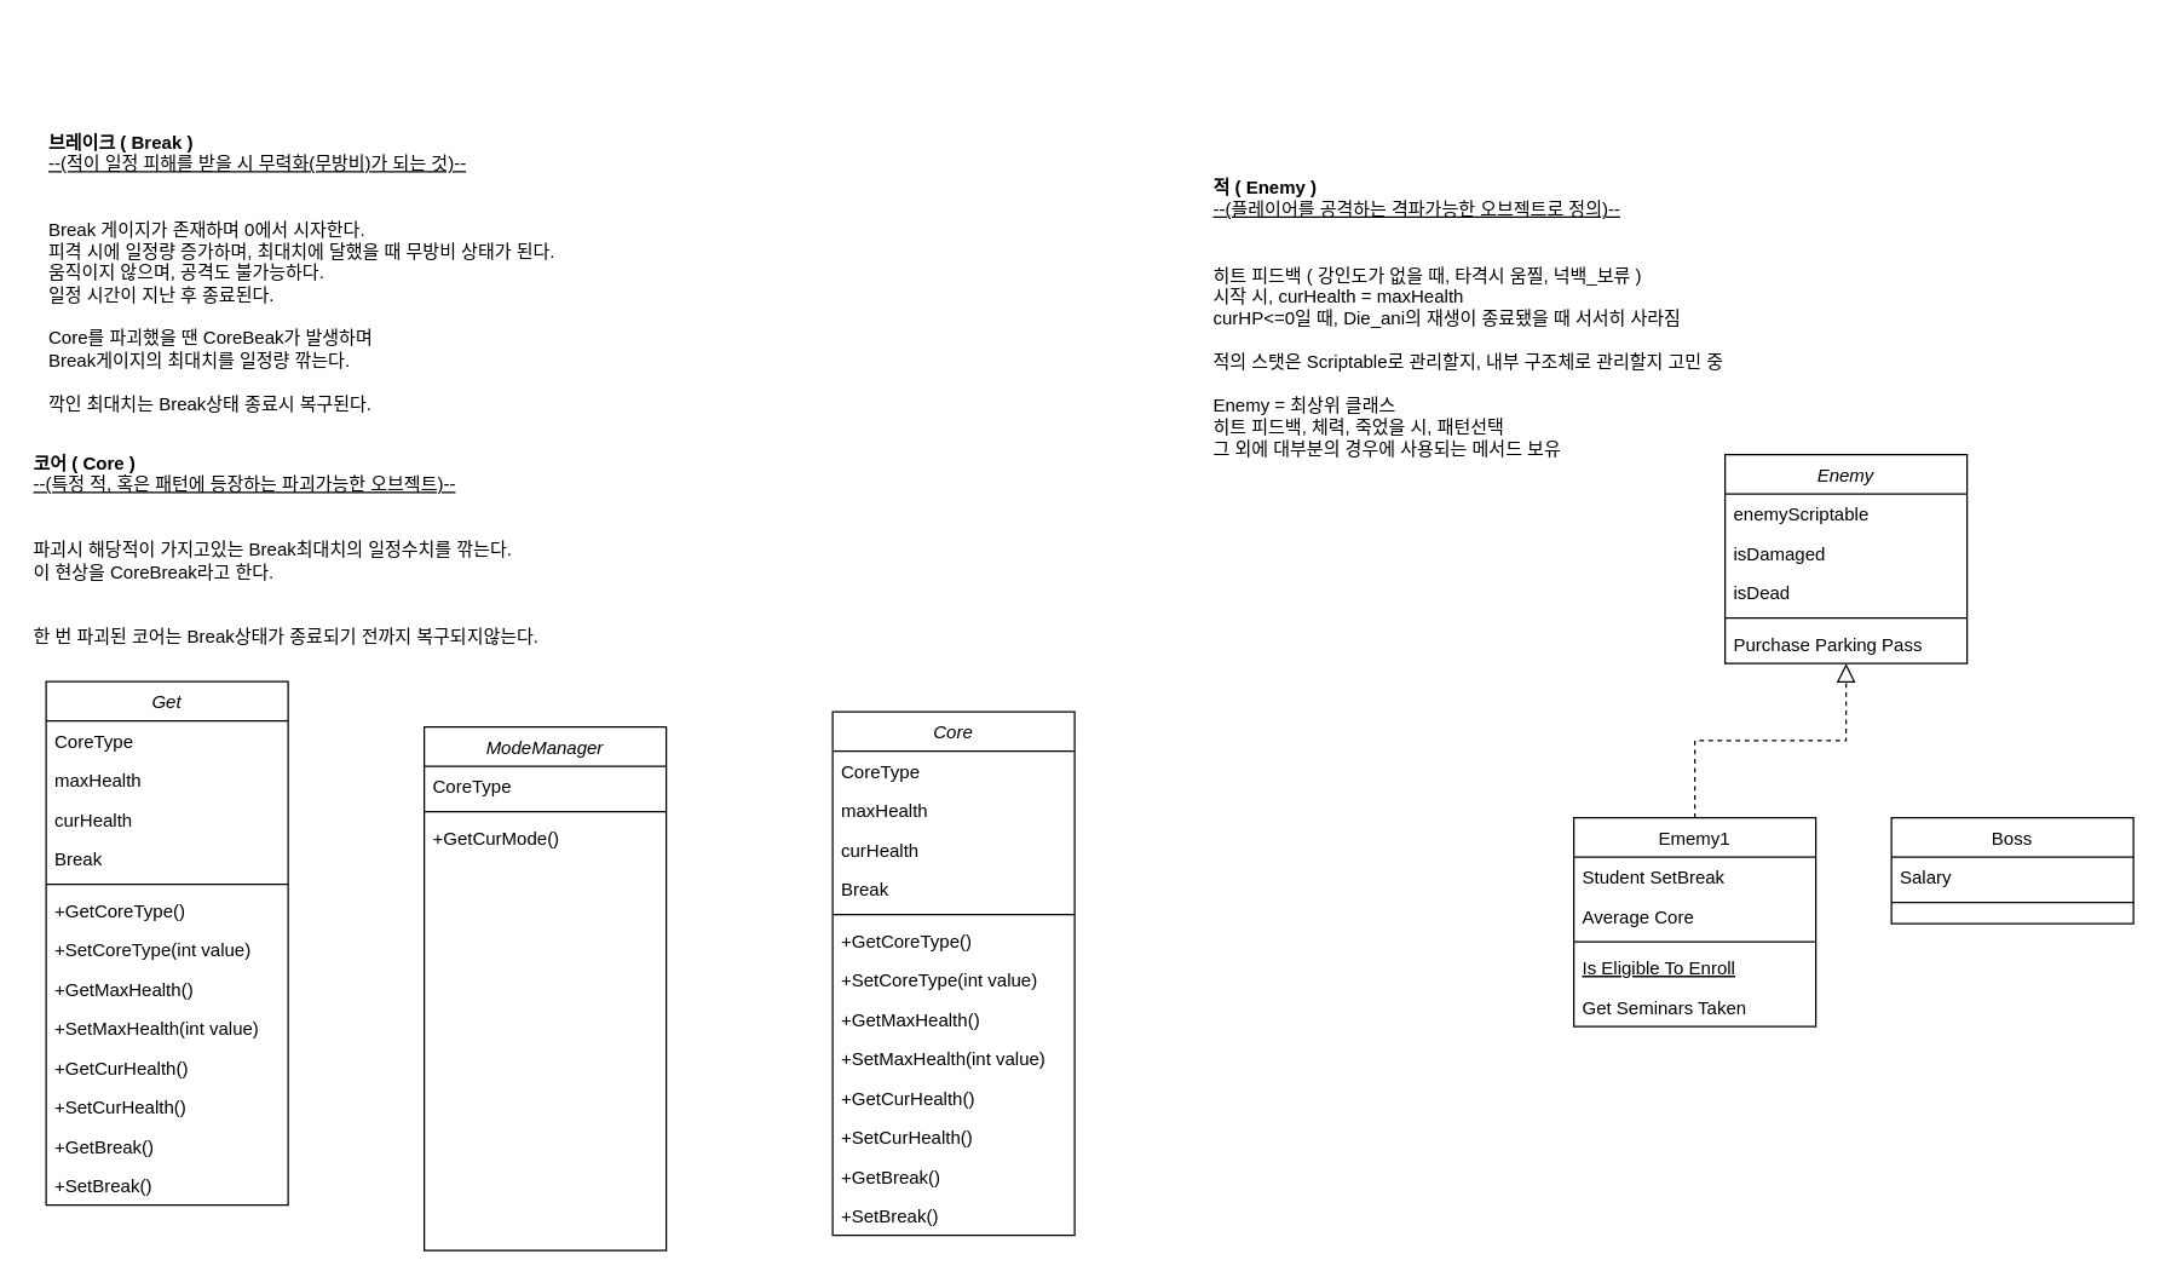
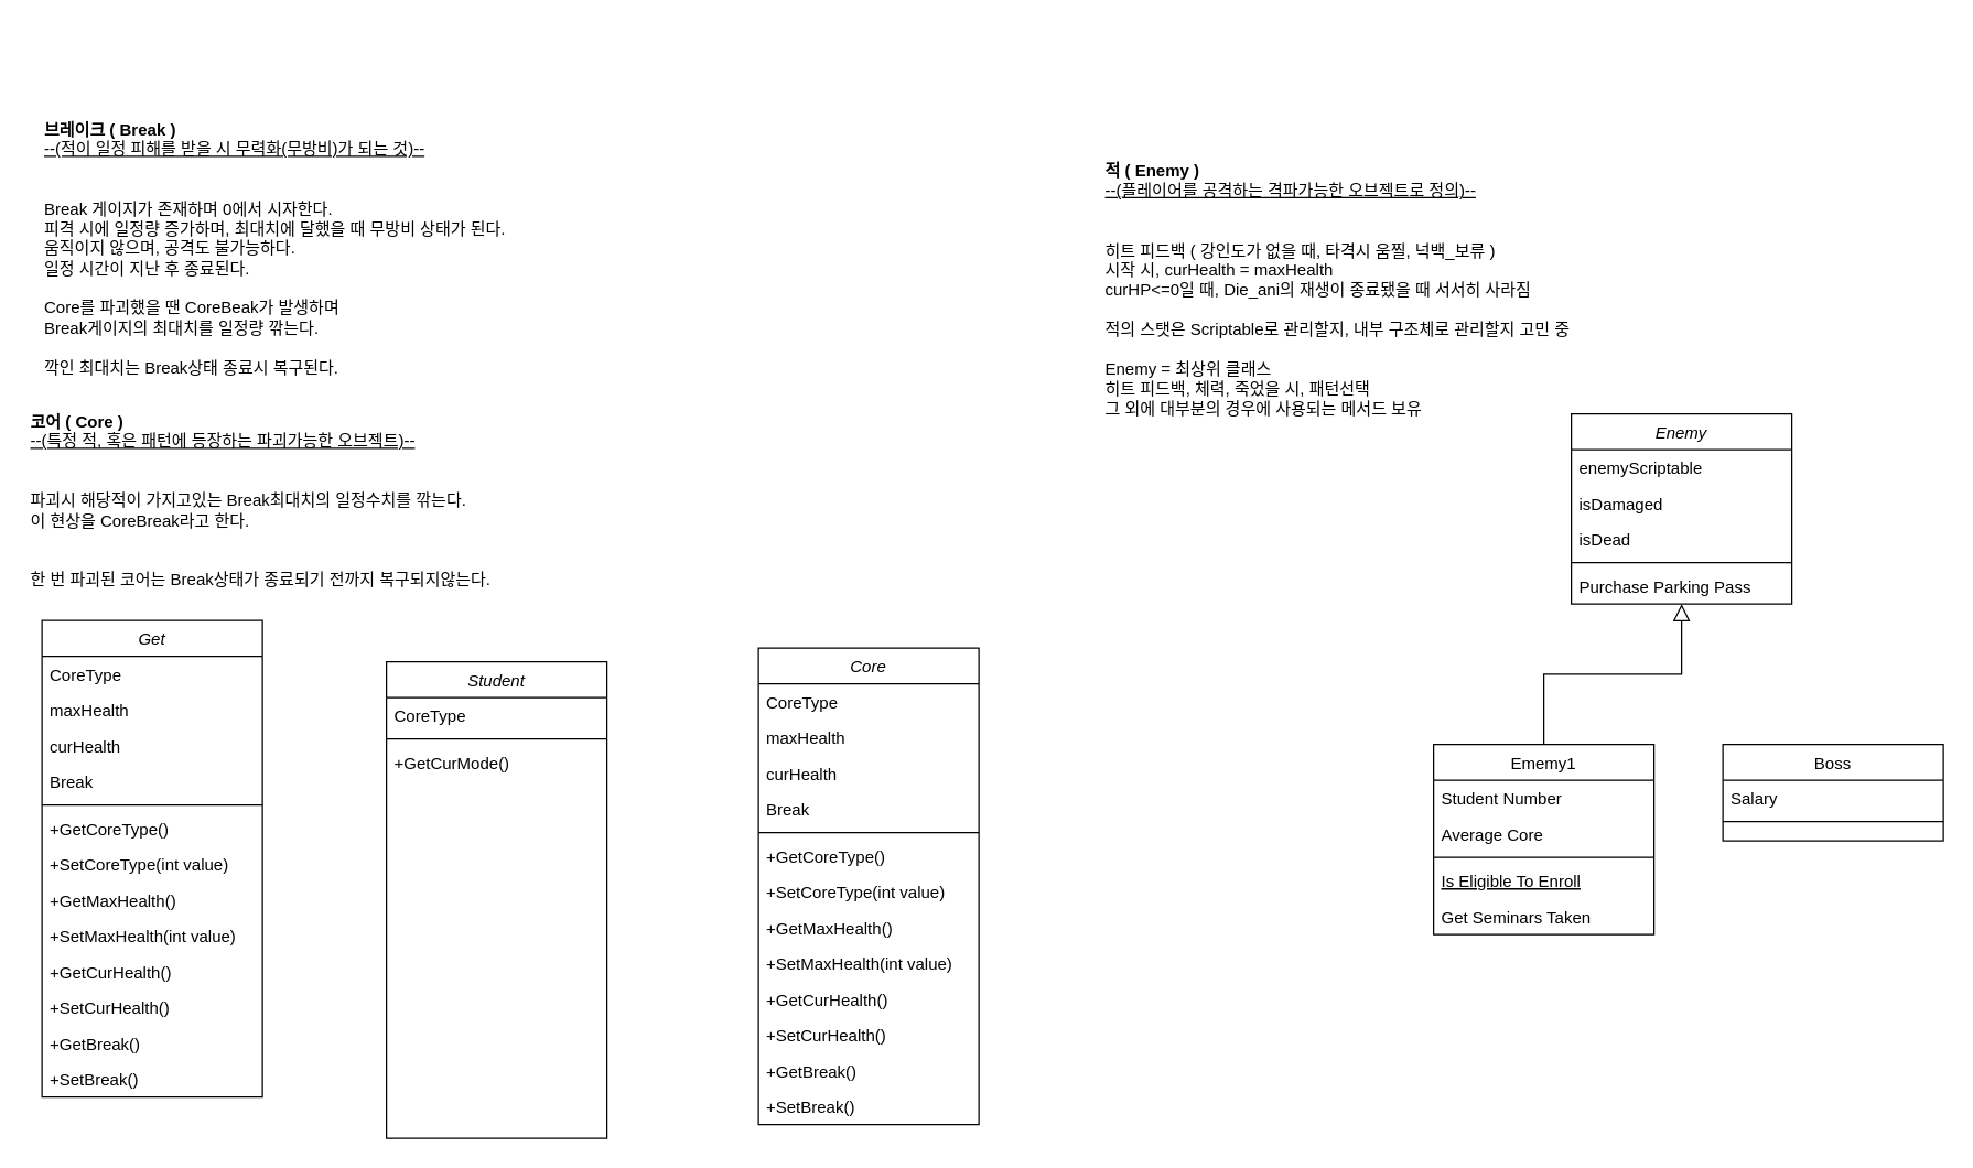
  <mxCell id="0" />
  <mxCell id="1" parent="0" />
  <mxCell id="2" value="Enemy" style="swimlane;fontStyle=2;align=center;verticalAlign=top;childLayout=stackLayout;horizontal=1;startSize=26;horizontalStack=0;resizeParent=1;resizeLast=0;collapsible=1;marginBottom=0;rounded=0;shadow=0;strokeWidth=1;" parent="1" vertex="1"><mxGeometry x="1140" y="300" width="160" height="138" as="geometry"><mxRectangle x="230" y="140" width="160" height="26" as="alternateBounds" /></mxGeometry></mxCell>
  <mxCell id="3" value="enemyScriptable" style="text;align=left;verticalAlign=top;spacingLeft=4;spacingRight=4;overflow=hidden;rotatable=0;points=[[0,0.5],[1,0.5]];portConstraint=eastwest;" parent="2" vertex="1"><mxGeometry y="26" width="160" height="26" as="geometry" /></mxCell>
  <mxCell id="4" value="isDamaged" style="text;align=left;verticalAlign=top;spacingLeft=4;spacingRight=4;overflow=hidden;rotatable=0;points=[[0,0.5],[1,0.5]];portConstraint=eastwest;rounded=0;shadow=0;html=0;" parent="2" vertex="1"><mxGeometry y="52" width="160" height="26" as="geometry" /></mxCell>
  <mxCell id="5" value="isDead" style="text;align=left;verticalAlign=top;spacingLeft=4;spacingRight=4;overflow=hidden;rotatable=0;points=[[0,0.5],[1,0.5]];portConstraint=eastwest;rounded=0;shadow=0;html=0;" parent="2" vertex="1"><mxGeometry y="78" width="160" height="26" as="geometry" /></mxCell>
  <mxCell id="6" value="" style="line;html=1;strokeWidth=1;align=left;verticalAlign=middle;spacingTop=-1;spacingLeft=3;spacingRight=3;rotatable=0;labelPosition=right;points=[];portConstraint=eastwest;" parent="2" vertex="1"><mxGeometry y="104" width="160" height="8" as="geometry" /></mxCell>
  <mxCell id="7" value="Purchase Parking Pass" style="text;align=left;verticalAlign=top;spacingLeft=4;spacingRight=4;overflow=hidden;rotatable=0;points=[[0,0.5],[1,0.5]];portConstraint=eastwest;" parent="2" vertex="1"><mxGeometry y="112" width="160" height="26" as="geometry" /></mxCell>
  <mxCell id="8" value="Ememy1" style="swimlane;fontStyle=0;align=center;verticalAlign=top;childLayout=stackLayout;horizontal=1;startSize=26;horizontalStack=0;resizeParent=1;resizeLast=0;collapsible=1;marginBottom=0;rounded=0;shadow=0;strokeWidth=1;" parent="1" vertex="1"><mxGeometry x="1040" y="540" width="160" height="138" as="geometry"><mxRectangle x="130" y="380" width="160" height="26" as="alternateBounds" /></mxGeometry></mxCell>
- <mxCell id="9" value="Student SetBreak" style="text;align=left;verticalAlign=top;spacingLeft=4;spacingRight=4;overflow=hidden;rotatable=0;points=[[0,0.5],[1,0.5]];portConstraint=eastwest;" parent="8" vertex="1"><mxGeometry y="26" width="160" height="26" as="geometry" /></mxCell>
+ <mxCell id="9" value="Student Number" style="text;align=left;verticalAlign=top;spacingLeft=4;spacingRight=4;overflow=hidden;rotatable=0;points=[[0,0.5],[1,0.5]];portConstraint=eastwest;" parent="8" vertex="1"><mxGeometry y="26" width="160" height="26" as="geometry" /></mxCell>
  <mxCell id="10" value="Average Core" style="text;align=left;verticalAlign=top;spacingLeft=4;spacingRight=4;overflow=hidden;rotatable=0;points=[[0,0.5],[1,0.5]];portConstraint=eastwest;rounded=0;shadow=0;html=0;" parent="8" vertex="1"><mxGeometry y="52" width="160" height="26" as="geometry" /></mxCell>
  <mxCell id="11" value="" style="line;html=1;strokeWidth=1;align=left;verticalAlign=middle;spacingTop=-1;spacingLeft=3;spacingRight=3;rotatable=0;labelPosition=right;points=[];portConstraint=eastwest;" parent="8" vertex="1"><mxGeometry y="78" width="160" height="8" as="geometry" /></mxCell>
  <mxCell id="12" value="Is Eligible To Enroll" style="text;align=left;verticalAlign=top;spacingLeft=4;spacingRight=4;overflow=hidden;rotatable=0;points=[[0,0.5],[1,0.5]];portConstraint=eastwest;fontStyle=4" parent="8" vertex="1"><mxGeometry y="86" width="160" height="26" as="geometry" /></mxCell>
  <mxCell id="13" value="Get Seminars Taken" style="text;align=left;verticalAlign=top;spacingLeft=4;spacingRight=4;overflow=hidden;rotatable=0;points=[[0,0.5],[1,0.5]];portConstraint=eastwest;" parent="8" vertex="1"><mxGeometry y="112" width="160" height="26" as="geometry" /></mxCell>
- <mxCell id="14" value="" style="endArrow=block;endSize=10;endFill=0;shadow=0;strokeWidth=1;rounded=0;edgeStyle=elbowEdgeStyle;elbow=vertical;dashed=1;" parent="1" source="8" target="2" edge="1"><mxGeometry width="160" relative="1" as="geometry"><mxPoint x="1120" y="383" as="sourcePoint" /><mxPoint x="1120" y="383" as="targetPoint" /></mxGeometry></mxCell>
+ <mxCell id="14" value="" style="endArrow=block;endSize=10;endFill=0;shadow=0;strokeWidth=1;rounded=0;edgeStyle=elbowEdgeStyle;elbow=vertical;" parent="1" source="8" target="2" edge="1"><mxGeometry width="160" relative="1" as="geometry"><mxPoint x="1120" y="383" as="sourcePoint" /><mxPoint x="1120" y="383" as="targetPoint" /></mxGeometry></mxCell>
  <mxCell id="15" value="Boss" style="swimlane;fontStyle=0;align=center;verticalAlign=top;childLayout=stackLayout;horizontal=1;startSize=26;horizontalStack=0;resizeParent=1;resizeLast=0;collapsible=1;marginBottom=0;rounded=0;shadow=0;strokeWidth=1;" parent="1" vertex="1"><mxGeometry x="1250" y="540" width="160" height="70" as="geometry"><mxRectangle x="340" y="380" width="170" height="26" as="alternateBounds" /></mxGeometry></mxCell>
  <mxCell id="16" value="Salary" style="text;align=left;verticalAlign=top;spacingLeft=4;spacingRight=4;overflow=hidden;rotatable=0;points=[[0,0.5],[1,0.5]];portConstraint=eastwest;" parent="15" vertex="1"><mxGeometry y="26" width="160" height="26" as="geometry" /></mxCell>
  <mxCell id="17" value="" style="line;html=1;strokeWidth=1;align=left;verticalAlign=middle;spacingTop=-1;spacingLeft=3;spacingRight=3;rotatable=0;labelPosition=right;points=[];portConstraint=eastwest;" parent="15" vertex="1"><mxGeometry y="52" width="160" height="8" as="geometry" /></mxCell>
  <mxCell id="18" value="&lt;b&gt;적 ( Enemy )&lt;/b&gt;&lt;br&gt;&lt;u style=&quot;&quot;&gt;--(플레이어를 공격하는 격파가능한 오브젝트로 정의)--&lt;/u&gt;&lt;br&gt;&lt;br&gt;&lt;br&gt;히트 피드백 ( 강인도가 없을 때, 타격시 움찔, 넉백_보류 )&lt;br&gt;시작 시, curHealth = maxHealth&lt;br&gt;curHP&amp;lt;=0일 때, Die_ani의 재생이 종료됐을 때 서서히 사라짐&lt;br&gt;&lt;br&gt;적의 스탯은 Scriptable로 관리할지, 내부 구조체로 관리할지 고민 중&lt;br&gt;&lt;br&gt;Enemy = 최상위 클래스&lt;br&gt;히트 피드백, 체력, 죽었을 시, 패턴선택&amp;nbsp;&lt;br&gt;그 외에 대부분의 경우에 사용되는 메서드 보유" style="text;html=1;strokeColor=none;fillColor=none;align=left;verticalAlign=middle;whiteSpace=wrap;rounded=0;" parent="1" vertex="1"><mxGeometry x="800" y="20" width="390" height="380" as="geometry" /></mxCell>
  <mxCell id="19" value="Core" style="swimlane;fontStyle=2;align=center;verticalAlign=top;childLayout=stackLayout;horizontal=1;startSize=26;horizontalStack=0;resizeParent=1;resizeLast=0;collapsible=1;marginBottom=0;rounded=0;shadow=0;strokeWidth=1;" parent="1" vertex="1"><mxGeometry x="550" y="470" width="160" height="346" as="geometry"><mxRectangle x="230" y="140" width="160" height="26" as="alternateBounds" /></mxGeometry></mxCell>
  <mxCell id="20" value="CoreType" style="text;align=left;verticalAlign=top;spacingLeft=4;spacingRight=4;overflow=hidden;rotatable=0;points=[[0,0.5],[1,0.5]];portConstraint=eastwest;" parent="19" vertex="1"><mxGeometry y="26" width="160" height="26" as="geometry" /></mxCell>
  <mxCell id="21" value="maxHealth" style="text;align=left;verticalAlign=top;spacingLeft=4;spacingRight=4;overflow=hidden;rotatable=0;points=[[0,0.5],[1,0.5]];portConstraint=eastwest;rounded=0;shadow=0;html=0;" parent="19" vertex="1"><mxGeometry y="52" width="160" height="26" as="geometry" /></mxCell>
  <mxCell id="22" value="curHealth" style="text;align=left;verticalAlign=top;spacingLeft=4;spacingRight=4;overflow=hidden;rotatable=0;points=[[0,0.5],[1,0.5]];portConstraint=eastwest;rounded=0;shadow=0;html=0;" parent="19" vertex="1"><mxGeometry y="78" width="160" height="26" as="geometry" /></mxCell>
  <mxCell id="23" value="Break" style="text;align=left;verticalAlign=top;spacingLeft=4;spacingRight=4;overflow=hidden;rotatable=0;points=[[0,0.5],[1,0.5]];portConstraint=eastwest;rounded=0;shadow=0;html=0;" parent="19" vertex="1"><mxGeometry y="104" width="160" height="26" as="geometry" /></mxCell>
  <mxCell id="24" value="" style="line;html=1;strokeWidth=1;align=left;verticalAlign=middle;spacingTop=-1;spacingLeft=3;spacingRight=3;rotatable=0;labelPosition=right;points=[];portConstraint=eastwest;" parent="19" vertex="1"><mxGeometry y="130" width="160" height="8" as="geometry" /></mxCell>
  <mxCell id="25" value="+GetCoreType()" style="text;align=left;verticalAlign=top;spacingLeft=4;spacingRight=4;overflow=hidden;rotatable=0;points=[[0,0.5],[1,0.5]];portConstraint=eastwest;" parent="19" vertex="1"><mxGeometry y="138" width="160" height="26" as="geometry" /></mxCell>
  <mxCell id="26" value="+SetCoreType(int value)" style="text;align=left;verticalAlign=top;spacingLeft=4;spacingRight=4;overflow=hidden;rotatable=0;points=[[0,0.5],[1,0.5]];portConstraint=eastwest;" parent="19" vertex="1"><mxGeometry y="164" width="160" height="26" as="geometry" /></mxCell>
  <mxCell id="27" value="+GetMaxHealth()" style="text;align=left;verticalAlign=top;spacingLeft=4;spacingRight=4;overflow=hidden;rotatable=0;points=[[0,0.5],[1,0.5]];portConstraint=eastwest;" parent="19" vertex="1"><mxGeometry y="190" width="160" height="26" as="geometry" /></mxCell>
  <mxCell id="28" value="+SetMaxHealth(int value)" style="text;align=left;verticalAlign=top;spacingLeft=4;spacingRight=4;overflow=hidden;rotatable=0;points=[[0,0.5],[1,0.5]];portConstraint=eastwest;" parent="19" vertex="1"><mxGeometry y="216" width="160" height="26" as="geometry" /></mxCell>
  <mxCell id="29" value="+GetCurHealth()" style="text;align=left;verticalAlign=top;spacingLeft=4;spacingRight=4;overflow=hidden;rotatable=0;points=[[0,0.5],[1,0.5]];portConstraint=eastwest;" parent="19" vertex="1"><mxGeometry y="242" width="160" height="26" as="geometry" /></mxCell>
  <mxCell id="30" value="+SetCurHealth()" style="text;align=left;verticalAlign=top;spacingLeft=4;spacingRight=4;overflow=hidden;rotatable=0;points=[[0,0.5],[1,0.5]];portConstraint=eastwest;" parent="19" vertex="1"><mxGeometry y="268" width="160" height="26" as="geometry" /></mxCell>
  <mxCell id="31" value="+GetBreak()" style="text;align=left;verticalAlign=top;spacingLeft=4;spacingRight=4;overflow=hidden;rotatable=0;points=[[0,0.5],[1,0.5]];portConstraint=eastwest;" parent="19" vertex="1"><mxGeometry y="294" width="160" height="26" as="geometry" /></mxCell>
  <mxCell id="32" value="+SetBreak()" style="text;align=left;verticalAlign=top;spacingLeft=4;spacingRight=4;overflow=hidden;rotatable=0;points=[[0,0.5],[1,0.5]];portConstraint=eastwest;" parent="19" vertex="1"><mxGeometry y="320" width="160" height="26" as="geometry" /></mxCell>
  <mxCell id="33" value="&lt;b&gt;코어 ( Core )&lt;/b&gt;&lt;br&gt;&lt;u style=&quot;&quot;&gt;--(특정 적, 혹은 패턴에 등장하는 파괴가능한 오브젝트)--&lt;/u&gt;&lt;br&gt;&lt;br&gt;&lt;br&gt;파괴시 해당적이 가지고있는 Break최대치의 일정수치를 깎는다.&lt;br&gt;이 현상을 CoreBreak라고 한다.&lt;br&gt;&lt;br&gt;&lt;br&gt;한 번 파괴된 코어는 Break상태가 종료되기 전까지 복구되지않는다." style="text;html=1;strokeColor=none;fillColor=none;align=left;verticalAlign=middle;whiteSpace=wrap;rounded=0;" parent="1" vertex="1"><mxGeometry x="20" y="288" width="390" height="150" as="geometry" /></mxCell>
  <mxCell id="34" value="&lt;b&gt;브레이크 ( Break )&lt;/b&gt;&lt;br&gt;&lt;u style=&quot;&quot;&gt;--(적이 일정 피해를 받을 시 무력화(무방비)가 되는 것)--&lt;/u&gt;&lt;br&gt;&lt;br&gt;&lt;br&gt;Break 게이지가 존재하며 0에서 시자한다.&lt;br&gt;피격 시에 일정량 증가하며, 최대치에 달했을 때 무방비 상태가 된다.&lt;br&gt;움직이지 않으며, 공격도 불가능하다.&lt;br&gt;일정 시간이 지난 후 종료된다.&lt;br&gt;&lt;br&gt;Core를 파괴했을 땐 CoreBeak가 발생하며&lt;br&gt;Break게이지의 최대치를 일정량 깎는다.&lt;br&gt;&lt;br&gt;깍인 최대치는 Break상태 종료시 복구된다." style="text;html=1;strokeColor=none;fillColor=none;align=left;verticalAlign=middle;whiteSpace=wrap;rounded=0;" parent="1" vertex="1"><mxGeometry x="30" y="80" width="390" height="200" as="geometry" /></mxCell>
  <mxCell id="35" value="Get" style="swimlane;fontStyle=2;align=center;verticalAlign=top;childLayout=stackLayout;horizontal=1;startSize=26;horizontalStack=0;resizeParent=1;resizeLast=0;collapsible=1;marginBottom=0;rounded=0;shadow=0;strokeWidth=1;" parent="1" vertex="1"><mxGeometry x="30" y="450" width="160" height="346" as="geometry"><mxRectangle x="230" y="140" width="160" height="26" as="alternateBounds" /></mxGeometry></mxCell>
  <mxCell id="36" value="CoreType" style="text;align=left;verticalAlign=top;spacingLeft=4;spacingRight=4;overflow=hidden;rotatable=0;points=[[0,0.5],[1,0.5]];portConstraint=eastwest;" parent="35" vertex="1"><mxGeometry y="26" width="160" height="26" as="geometry" /></mxCell>
  <mxCell id="37" value="maxHealth" style="text;align=left;verticalAlign=top;spacingLeft=4;spacingRight=4;overflow=hidden;rotatable=0;points=[[0,0.5],[1,0.5]];portConstraint=eastwest;rounded=0;shadow=0;html=0;" parent="35" vertex="1"><mxGeometry y="52" width="160" height="26" as="geometry" /></mxCell>
  <mxCell id="38" value="curHealth" style="text;align=left;verticalAlign=top;spacingLeft=4;spacingRight=4;overflow=hidden;rotatable=0;points=[[0,0.5],[1,0.5]];portConstraint=eastwest;rounded=0;shadow=0;html=0;" parent="35" vertex="1"><mxGeometry y="78" width="160" height="26" as="geometry" /></mxCell>
  <mxCell id="39" value="Break" style="text;align=left;verticalAlign=top;spacingLeft=4;spacingRight=4;overflow=hidden;rotatable=0;points=[[0,0.5],[1,0.5]];portConstraint=eastwest;rounded=0;shadow=0;html=0;" parent="35" vertex="1"><mxGeometry y="104" width="160" height="26" as="geometry" /></mxCell>
  <mxCell id="40" value="" style="line;html=1;strokeWidth=1;align=left;verticalAlign=middle;spacingTop=-1;spacingLeft=3;spacingRight=3;rotatable=0;labelPosition=right;points=[];portConstraint=eastwest;" parent="35" vertex="1"><mxGeometry y="130" width="160" height="8" as="geometry" /></mxCell>
  <mxCell id="41" value="+GetCoreType()" style="text;align=left;verticalAlign=top;spacingLeft=4;spacingRight=4;overflow=hidden;rotatable=0;points=[[0,0.5],[1,0.5]];portConstraint=eastwest;" parent="35" vertex="1"><mxGeometry y="138" width="160" height="26" as="geometry" /></mxCell>
  <mxCell id="42" value="+SetCoreType(int value)" style="text;align=left;verticalAlign=top;spacingLeft=4;spacingRight=4;overflow=hidden;rotatable=0;points=[[0,0.5],[1,0.5]];portConstraint=eastwest;" parent="35" vertex="1"><mxGeometry y="164" width="160" height="26" as="geometry" /></mxCell>
  <mxCell id="43" value="+GetMaxHealth()" style="text;align=left;verticalAlign=top;spacingLeft=4;spacingRight=4;overflow=hidden;rotatable=0;points=[[0,0.5],[1,0.5]];portConstraint=eastwest;" parent="35" vertex="1"><mxGeometry y="190" width="160" height="26" as="geometry" /></mxCell>
  <mxCell id="44" value="+SetMaxHealth(int value)" style="text;align=left;verticalAlign=top;spacingLeft=4;spacingRight=4;overflow=hidden;rotatable=0;points=[[0,0.5],[1,0.5]];portConstraint=eastwest;" parent="35" vertex="1"><mxGeometry y="216" width="160" height="26" as="geometry" /></mxCell>
  <mxCell id="45" value="+GetCurHealth()" style="text;align=left;verticalAlign=top;spacingLeft=4;spacingRight=4;overflow=hidden;rotatable=0;points=[[0,0.5],[1,0.5]];portConstraint=eastwest;" parent="35" vertex="1"><mxGeometry y="242" width="160" height="26" as="geometry" /></mxCell>
  <mxCell id="46" value="+SetCurHealth()" style="text;align=left;verticalAlign=top;spacingLeft=4;spacingRight=4;overflow=hidden;rotatable=0;points=[[0,0.5],[1,0.5]];portConstraint=eastwest;" parent="35" vertex="1"><mxGeometry y="268" width="160" height="26" as="geometry" /></mxCell>
  <mxCell id="47" value="+GetBreak()" style="text;align=left;verticalAlign=top;spacingLeft=4;spacingRight=4;overflow=hidden;rotatable=0;points=[[0,0.5],[1,0.5]];portConstraint=eastwest;" parent="35" vertex="1"><mxGeometry y="294" width="160" height="26" as="geometry" /></mxCell>
  <mxCell id="48" value="+SetBreak()" style="text;align=left;verticalAlign=top;spacingLeft=4;spacingRight=4;overflow=hidden;rotatable=0;points=[[0,0.5],[1,0.5]];portConstraint=eastwest;" parent="35" vertex="1"><mxGeometry y="320" width="160" height="26" as="geometry" /></mxCell>
- <mxCell id="49" value="ModeManager" style="swimlane;fontStyle=2;align=center;verticalAlign=top;childLayout=stackLayout;horizontal=1;startSize=26;horizontalStack=0;resizeParent=1;resizeLast=0;collapsible=1;marginBottom=0;rounded=0;shadow=0;strokeWidth=1;" vertex="1" parent="1"><mxGeometry x="280" y="480" width="160" height="346" as="geometry"><mxRectangle x="230" y="140" width="160" height="26" as="alternateBounds" /></mxGeometry></mxCell>
+ <mxCell id="49" value="Student" style="swimlane;fontStyle=2;align=center;verticalAlign=top;childLayout=stackLayout;horizontal=1;startSize=26;horizontalStack=0;resizeParent=1;resizeLast=0;collapsible=1;marginBottom=0;rounded=0;shadow=0;strokeWidth=1;" vertex="1" parent="1"><mxGeometry x="280" y="480" width="160" height="346" as="geometry"><mxRectangle x="230" y="140" width="160" height="26" as="alternateBounds" /></mxGeometry></mxCell>
  <mxCell id="50" value="CoreType" style="text;align=left;verticalAlign=top;spacingLeft=4;spacingRight=4;overflow=hidden;rotatable=0;points=[[0,0.5],[1,0.5]];portConstraint=eastwest;" vertex="1" parent="49"><mxGeometry y="26" width="160" height="26" as="geometry" /></mxCell>
  <mxCell id="51" value="" style="line;html=1;strokeWidth=1;align=left;verticalAlign=middle;spacingTop=-1;spacingLeft=3;spacingRight=3;rotatable=0;labelPosition=right;points=[];portConstraint=eastwest;" vertex="1" parent="49"><mxGeometry y="52" width="160" height="8" as="geometry" /></mxCell>
  <mxCell id="52" value="+GetCurMode()" style="text;align=left;verticalAlign=top;spacingLeft=4;spacingRight=4;overflow=hidden;rotatable=0;points=[[0,0.5],[1,0.5]];portConstraint=eastwest;" vertex="1" parent="49"><mxGeometry y="60" width="160" height="26" as="geometry" /></mxCell>
